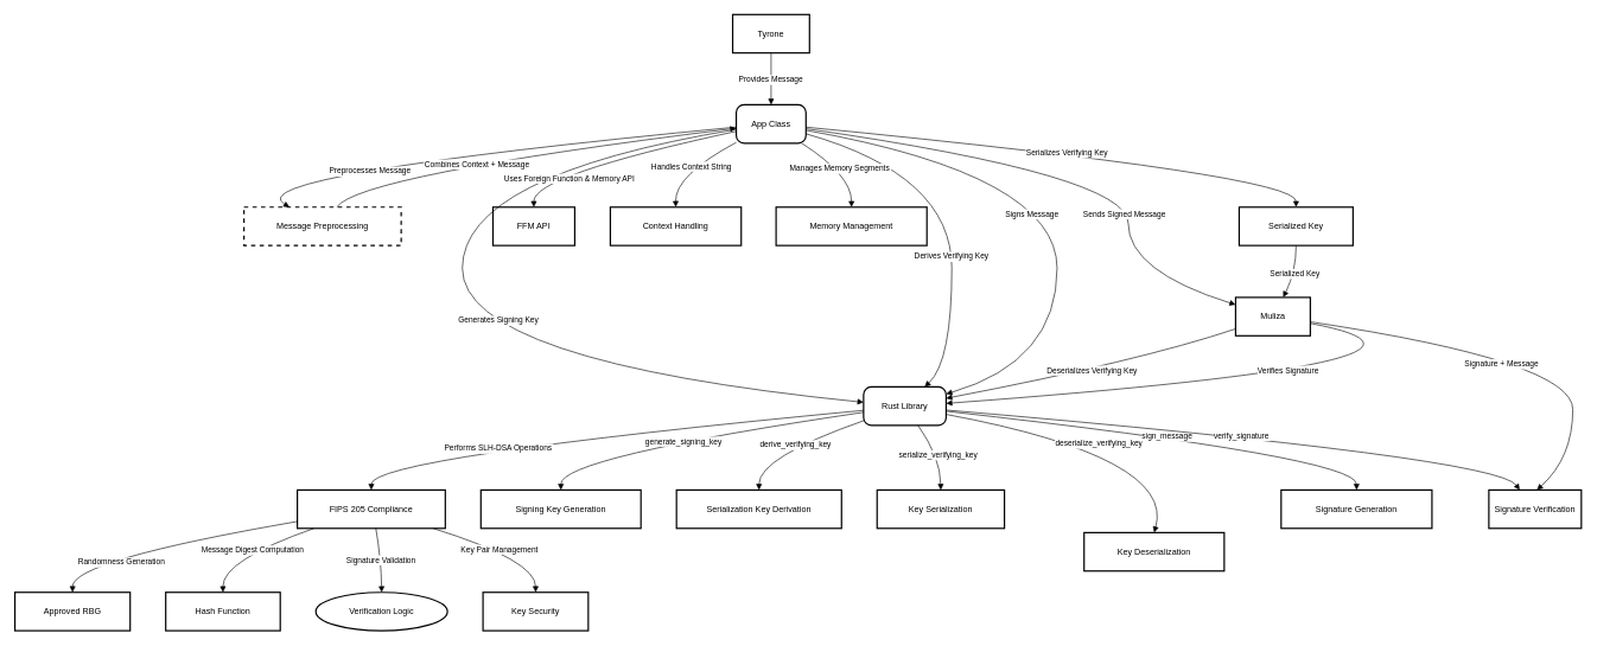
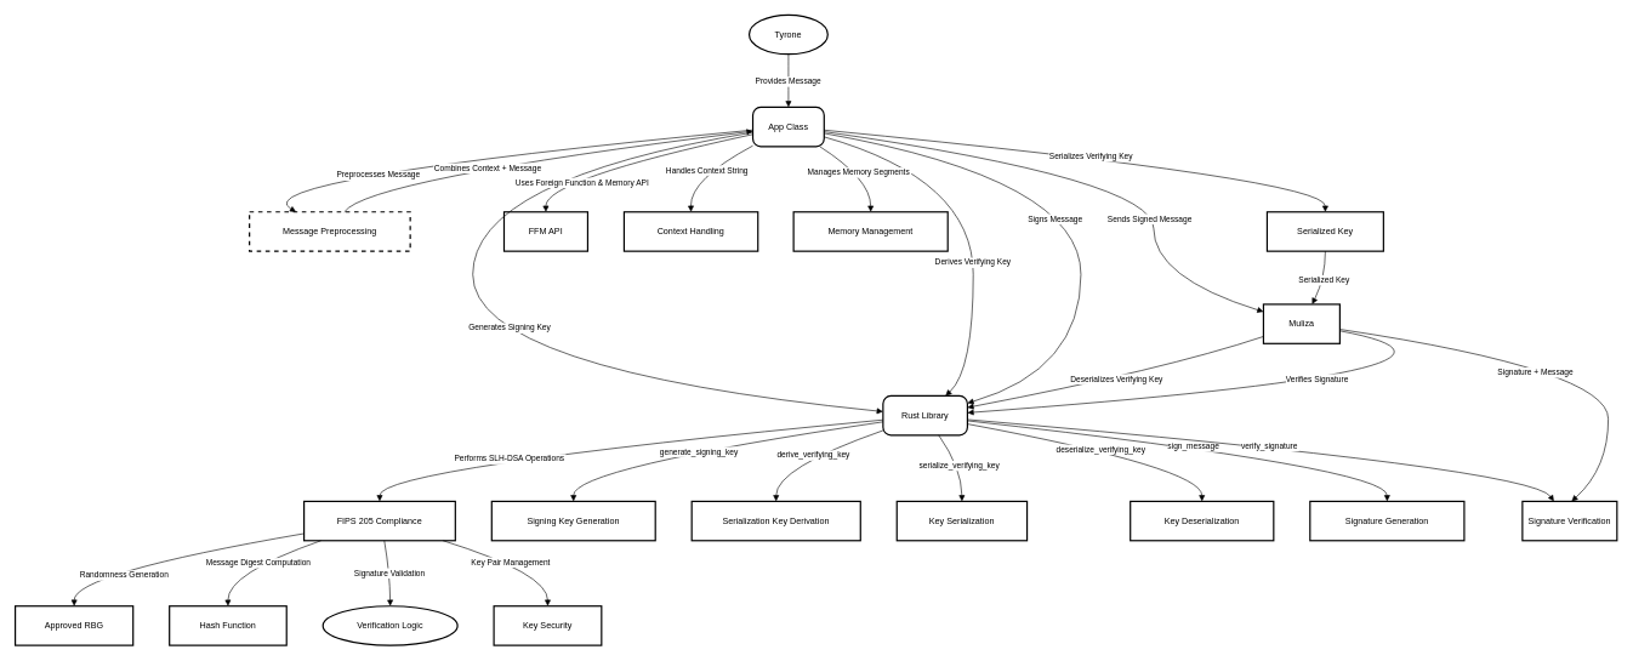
  <mxCell id="0" />
  <mxCell id="1" parent="0" />
- <mxCell id="2" value="Tyrone" style="whiteSpace=wrap;strokeWidth=2;" parent="1" vertex="1"><mxGeometry x="1029" y="20" width="108" height="54" as="geometry" /></mxCell>
+ <mxCell id="2" value="Tyrone" style="ellipse;whiteSpace=wrap;strokeWidth=2;" parent="1" vertex="1"><mxGeometry x="1029" y="20" width="108" height="54" as="geometry" /></mxCell>
  <mxCell id="3" value="App Class" style="rounded=1;arcSize=20;strokeWidth=2" parent="1" vertex="1"><mxGeometry x="1034" y="147" width="98" height="54" as="geometry" /></mxCell>
  <mxCell id="4" value="Rust Library" style="rounded=1;arcSize=20;strokeWidth=2" parent="1" vertex="1"><mxGeometry x="1213" y="544" width="116" height="54" as="geometry" /></mxCell>
  <mxCell id="5" value="Message Preprocessing" style="whiteSpace=wrap;strokeWidth=2;dashed=1;" parent="1" vertex="1"><mxGeometry x="342" y="291" width="221" height="54" as="geometry" /></mxCell>
  <mxCell id="6" value="Serialized Key" style="whiteSpace=wrap;strokeWidth=2;" parent="1" vertex="1"><mxGeometry x="1741" y="291" width="160" height="54" as="geometry" /></mxCell>
  <mxCell id="7" value="Muliza" style="whiteSpace=wrap;strokeWidth=2;" parent="1" vertex="1"><mxGeometry x="1736" y="418" width="105" height="54" as="geometry" /></mxCell>
  <mxCell id="8" value="FIPS 205 Compliance" style="whiteSpace=wrap;strokeWidth=2;" parent="1" vertex="1"><mxGeometry x="417" y="689" width="208" height="54" as="geometry" /></mxCell>
  <mxCell id="9" value="FFM API" style="whiteSpace=wrap;strokeWidth=2;" parent="1" vertex="1"><mxGeometry x="692" y="291" width="115" height="54" as="geometry" /></mxCell>
  <mxCell id="10" value="Context Handling" style="whiteSpace=wrap;strokeWidth=2;" parent="1" vertex="1"><mxGeometry x="857" y="291" width="184" height="54" as="geometry" /></mxCell>
  <mxCell id="11" value="Memory Management" style="whiteSpace=wrap;strokeWidth=2;" parent="1" vertex="1"><mxGeometry x="1090" y="291" width="212" height="54" as="geometry" /></mxCell>
  <mxCell id="12" value="Signing Key Generation" style="whiteSpace=wrap;strokeWidth=2;" parent="1" vertex="1"><mxGeometry x="675" y="689" width="225" height="54" as="geometry" /></mxCell>
  <mxCell id="13" value="Serialization Key Derivation" style="whiteSpace=wrap;strokeWidth=2;" parent="1" vertex="1"><mxGeometry x="950" y="689" width="232" height="54" as="geometry" /></mxCell>
  <mxCell id="14" value="Key Serialization" style="whiteSpace=wrap;strokeWidth=2;" parent="1" vertex="1"><mxGeometry x="1232" y="689" width="179" height="54" as="geometry" /></mxCell>
- <mxCell id="15" value="Key Deserialization" style="whiteSpace=wrap;strokeWidth=2;" parent="1" vertex="1"><mxGeometry x="1523" y="749" width="197" height="54" as="geometry" /></mxCell>
+ <mxCell id="15" value="Key Deserialization" style="whiteSpace=wrap;strokeWidth=2;" parent="1" vertex="1"><mxGeometry x="1553" y="689" width="197" height="54" as="geometry" /></mxCell>
  <mxCell id="16" value="Signature Generation" style="whiteSpace=wrap;strokeWidth=2;" parent="1" vertex="1"><mxGeometry x="1800" y="689" width="212" height="54" as="geometry" /></mxCell>
  <mxCell id="17" value="Signature Verification" style="whiteSpace=wrap;strokeWidth=2;" parent="1" vertex="1"><mxGeometry x="2092" y="689" width="130" height="54" as="geometry" /></mxCell>
  <mxCell id="18" value="Approved RBG" style="whiteSpace=wrap;strokeWidth=2;" parent="1" vertex="1"><mxGeometry x="20" y="833" width="162" height="54" as="geometry" /></mxCell>
  <mxCell id="19" value="Hash Function" style="whiteSpace=wrap;strokeWidth=2;" parent="1" vertex="1"><mxGeometry x="232" y="833" width="161" height="54" as="geometry" /></mxCell>
  <mxCell id="20" value="Verification Logic" style="ellipse;whiteSpace=wrap;strokeWidth=2;" parent="1" vertex="1"><mxGeometry x="443" y="833" width="185" height="54" as="geometry" /></mxCell>
  <mxCell id="21" value="Key Security" style="whiteSpace=wrap;strokeWidth=2;" parent="1" vertex="1"><mxGeometry x="678" y="833" width="148" height="54" as="geometry" /></mxCell>
  <mxCell id="22" value="Provides Message" style="curved=1;startArrow=none;endArrow=block;exitX=0.5;exitY=1;entryX=0.5;entryY=-0.01;rounded=0;" parent="1" source="2" target="3" edge="1"><mxGeometry relative="1" as="geometry"><Array as="points" /></mxGeometry></mxCell>
  <mxCell id="23" value="Generates Signing Key" style="curved=1;startArrow=none;endArrow=block;exitX=0;exitY=0.64;entryX=0;entryY=0.4;rounded=0;" parent="1" source="3" target="4" edge="1"><mxGeometry x="-0.025" y="51" relative="1" as="geometry"><Array as="points"><mxPoint x="649" y="246" /><mxPoint x="649" y="508" /></Array><mxPoint as="offset" /></mxGeometry></mxCell>
  <mxCell id="24" value="Derives Verifying Key" style="curved=1;startArrow=none;endArrow=block;exitX=0.99;exitY=0.75;entryX=0.74;entryY=0;rounded=0;" parent="1" source="3" target="4" edge="1"><mxGeometry x="0.24" relative="1" as="geometry"><Array as="points"><mxPoint x="1337" y="246" /><mxPoint x="1337" y="508" /></Array><mxPoint as="offset" /></mxGeometry></mxCell>
  <mxCell id="25" value="Preprocesses Message" style="curved=1;startArrow=none;endArrow=block;exitX=0;exitY=0.58;entryX=0.29;entryY=0;rounded=0;" parent="1" source="3" target="5" edge="1"><mxGeometry x="0.301" y="12" relative="1" as="geometry"><Array as="points"><mxPoint x="330" y="246" /></Array><mxPoint as="offset" /></mxGeometry></mxCell>
  <mxCell id="26" value="Signs Message" style="curved=1;startArrow=none;endArrow=block;exitX=0.99;exitY=0.66;entryX=0.99;entryY=0.19;rounded=0;" parent="1" source="3" target="4" edge="1"><mxGeometry x="0.054" y="-35" relative="1" as="geometry"><Array as="points"><mxPoint x="1485" y="246" /><mxPoint x="1485" y="508" /></Array><mxPoint as="offset" /></mxGeometry></mxCell>
  <mxCell id="27" value="Serializes Verifying Key" style="curved=1;startArrow=none;endArrow=block;exitX=0.99;exitY=0.58;entryX=0.5;entryY=0;rounded=0;" parent="1" source="3" target="6" edge="1"><mxGeometry relative="1" as="geometry"><Array as="points"><mxPoint x="1821" y="246" /></Array></mxGeometry></mxCell>
  <mxCell id="28" value="Sends Signed Message" style="curved=1;startArrow=none;endArrow=block;exitX=0.99;exitY=0.62;entryX=0;entryY=0.19;rounded=0;" parent="1" source="3" target="7" edge="1"><mxGeometry x="0.363" y="-5" relative="1" as="geometry"><Array as="points"><mxPoint x="1585" y="246" /><mxPoint x="1585" y="381" /></Array><mxPoint as="offset" /></mxGeometry></mxCell>
  <mxCell id="29" value="Deserializes Verifying Key" style="curved=1;startArrow=none;endArrow=block;exitX=0;exitY=0.82;entryX=0.99;entryY=0.3;rounded=0;" parent="1" source="7" target="4" edge="1"><mxGeometry relative="1" as="geometry"><Array as="points"><mxPoint x="1599" y="508" /></Array></mxGeometry></mxCell>
  <mxCell id="30" value="Verifies Signature" style="curved=1;startArrow=none;endArrow=block;exitX=1.01;exitY=0.68;entryX=0.99;entryY=0.43;rounded=0;" parent="1" source="7" target="4" edge="1"><mxGeometry x="0.11" y="-11" relative="1" as="geometry"><Array as="points"><mxPoint x="2124" y="508" /></Array><mxPoint as="offset" /></mxGeometry></mxCell>
  <mxCell id="31" value="Performs SLH-DSA Operations" style="curved=1;startArrow=none;endArrow=block;exitX=0;exitY=0.61;entryX=0.5;entryY=-0.01;rounded=0;" parent="1" source="4" target="8" edge="1"><mxGeometry x="0.392" y="4" relative="1" as="geometry"><Array as="points"><mxPoint x="521" y="643" /></Array><mxPoint as="offset" /></mxGeometry></mxCell>
  <mxCell id="32" value="Uses Foreign Function &amp; Memory API" style="curved=1;startArrow=none;endArrow=block;exitX=0;exitY=0.69;entryX=0.5;entryY=0;rounded=0;" parent="1" source="3" target="9" edge="1"><mxGeometry x="0.442" y="15" relative="1" as="geometry"><Array as="points"><mxPoint x="749" y="246" /></Array><mxPoint as="offset" /></mxGeometry></mxCell>
  <mxCell id="33" value="Handles Context String" style="curved=1;startArrow=none;endArrow=block;exitX=0;exitY=0.98;entryX=0.5;entryY=0;rounded=0;" parent="1" source="3" target="10" edge="1"><mxGeometry relative="1" as="geometry"><Array as="points"><mxPoint x="948" y="246" /></Array></mxGeometry></mxCell>
  <mxCell id="34" value="Manages Memory Segments" style="curved=1;startArrow=none;endArrow=block;exitX=0.93;exitY=0.99;entryX=0.5;entryY=0;rounded=0;" parent="1" source="3" target="11" edge="1"><mxGeometry relative="1" as="geometry"><Array as="points"><mxPoint x="1196" y="246" /></Array></mxGeometry></mxCell>
  <mxCell id="35" value="generate_signing_key" style="curved=1;startArrow=none;endArrow=block;exitX=0;exitY=0.66;entryX=0.5;entryY=-0.01;rounded=0;" parent="1" source="4" target="12" edge="1"><mxGeometry x="0.075" y="3" relative="1" as="geometry"><Array as="points"><mxPoint x="787" y="643" /></Array><mxPoint as="offset" /></mxGeometry></mxCell>
  <mxCell id="36" value="derive_verifying_key" style="curved=1;startArrow=none;endArrow=block;exitX=0;exitY=0.88;entryX=0.5;entryY=-0.01;rounded=0;" parent="1" source="4" target="13" edge="1"><mxGeometry relative="1" as="geometry"><Array as="points"><mxPoint x="1066" y="643" /></Array></mxGeometry></mxCell>
  <mxCell id="37" value="serialize_verifying_key" style="curved=1;startArrow=none;endArrow=block;exitX=0.66;exitY=1;entryX=0.5;entryY=-0.01;rounded=0;" parent="1" source="4" target="14" edge="1"><mxGeometry relative="1" as="geometry"><Array as="points"><mxPoint x="1321" y="643" /></Array></mxGeometry></mxCell>
  <mxCell id="38" value="deserialize_verifying_key" style="curved=1;startArrow=none;endArrow=block;exitX=0.99;exitY=0.71;entryX=0.5;entryY=-0.01;rounded=0;" parent="1" source="4" target="15" edge="1"><mxGeometry relative="1" as="geometry"><Array as="points"><mxPoint x="1651" y="643" /></Array></mxGeometry></mxCell>
  <mxCell id="39" value="sign_message" style="curved=1;startArrow=none;endArrow=block;exitX=0.99;exitY=0.63;entryX=0.5;entryY=-0.01;rounded=0;" parent="1" source="4" target="16" edge="1"><mxGeometry relative="1" as="geometry"><Array as="points"><mxPoint x="1906" y="643" /></Array></mxGeometry></mxCell>
  <mxCell id="40" value="verify_signature" style="curved=1;startArrow=none;endArrow=block;exitX=0.99;exitY=0.6;entryX=0.33;entryY=-0.01;rounded=0;" parent="1" source="4" target="17" edge="1"><mxGeometry relative="1" as="geometry"><Array as="points"><mxPoint x="2103" y="643" /></Array></mxGeometry></mxCell>
  <mxCell id="41" value="Randomness Generation" style="curved=1;startArrow=none;endArrow=block;exitX=0;exitY=0.82;entryX=0.5;entryY=0;rounded=0;" parent="1" source="8" target="18" edge="1"><mxGeometry x="0.384" y="14" relative="1" as="geometry"><Array as="points"><mxPoint x="101" y="788" /></Array><mxPoint as="offset" /></mxGeometry></mxCell>
  <mxCell id="42" value="Message Digest Computation" style="curved=1;startArrow=none;endArrow=block;exitX=0.12;exitY=0.99;entryX=0.5;entryY=0;rounded=0;" parent="1" source="8" target="19" edge="1"><mxGeometry relative="1" as="geometry"><Array as="points"><mxPoint x="312" y="788" /></Array></mxGeometry></mxCell>
  <mxCell id="43" value="Signature Validation" style="curved=1;startArrow=none;endArrow=block;exitX=0.53;exitY=0.99;entryX=0.5;entryY=0;rounded=0;" parent="1" source="8" target="20" edge="1"><mxGeometry relative="1" as="geometry"><Array as="points"><mxPoint x="535" y="788" /></Array></mxGeometry></mxCell>
  <mxCell id="44" value="Key Pair Management" style="curved=1;startArrow=none;endArrow=block;exitX=0.91;exitY=0.99;entryX=0.5;entryY=0;rounded=0;" parent="1" source="8" target="21" edge="1"><mxGeometry relative="1" as="geometry"><Array as="points"><mxPoint x="752" y="788" /></Array></mxGeometry></mxCell>
  <mxCell id="45" value="Combines Context + Message" style="curved=1;startArrow=none;endArrow=block;exitX=0.59;exitY=0;entryX=0;entryY=0.61;rounded=0;" parent="1" source="5" target="3" edge="1"><mxGeometry x="-0.246" y="-5" relative="1" as="geometry"><Array as="points"><mxPoint x="503" y="246" /></Array><mxPoint as="offset" /></mxGeometry></mxCell>
  <mxCell id="46" value="Serialized Key" style="curved=1;startArrow=none;endArrow=block;exitX=0.5;exitY=1;entryX=0.64;entryY=-0.01;rounded=0;" parent="1" source="6" target="7" edge="1"><mxGeometry relative="1" as="geometry"><Array as="points"><mxPoint x="1821" y="381" /></Array></mxGeometry></mxCell>
  <mxCell id="47" value="Signature + Message" style="curved=1;startArrow=none;endArrow=block;exitX=1.01;exitY=0.64;entryX=0.52;entryY=-0.01;rounded=0;" parent="1" source="7" target="17" edge="1"><mxGeometry x="-0.045" y="-18" relative="1" as="geometry"><Array as="points"><mxPoint x="2210" y="508" /><mxPoint x="2210" y="643" /></Array><mxPoint as="offset" /></mxGeometry></mxCell>
